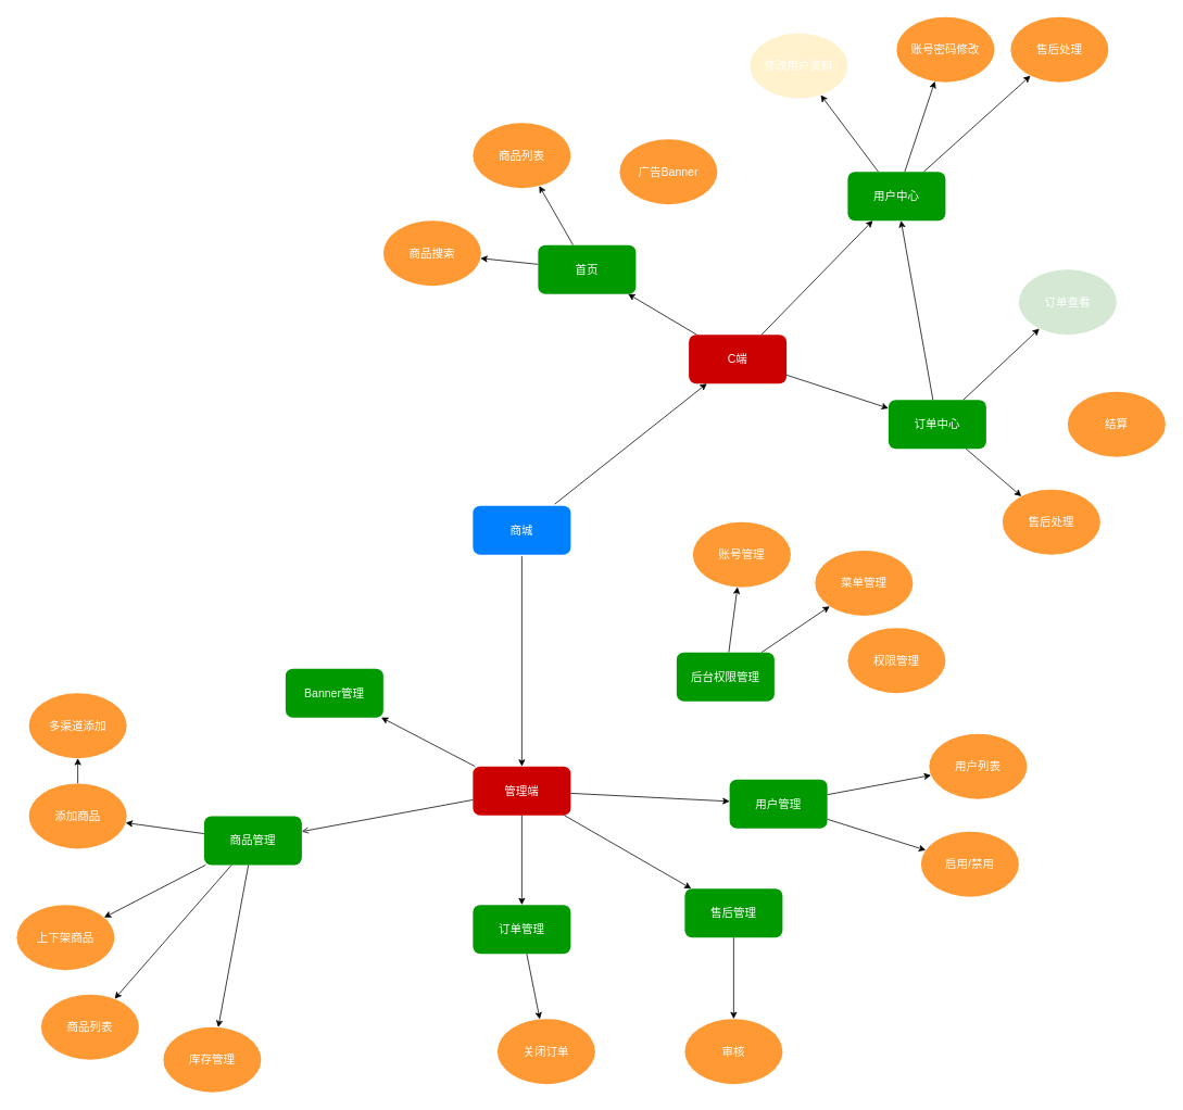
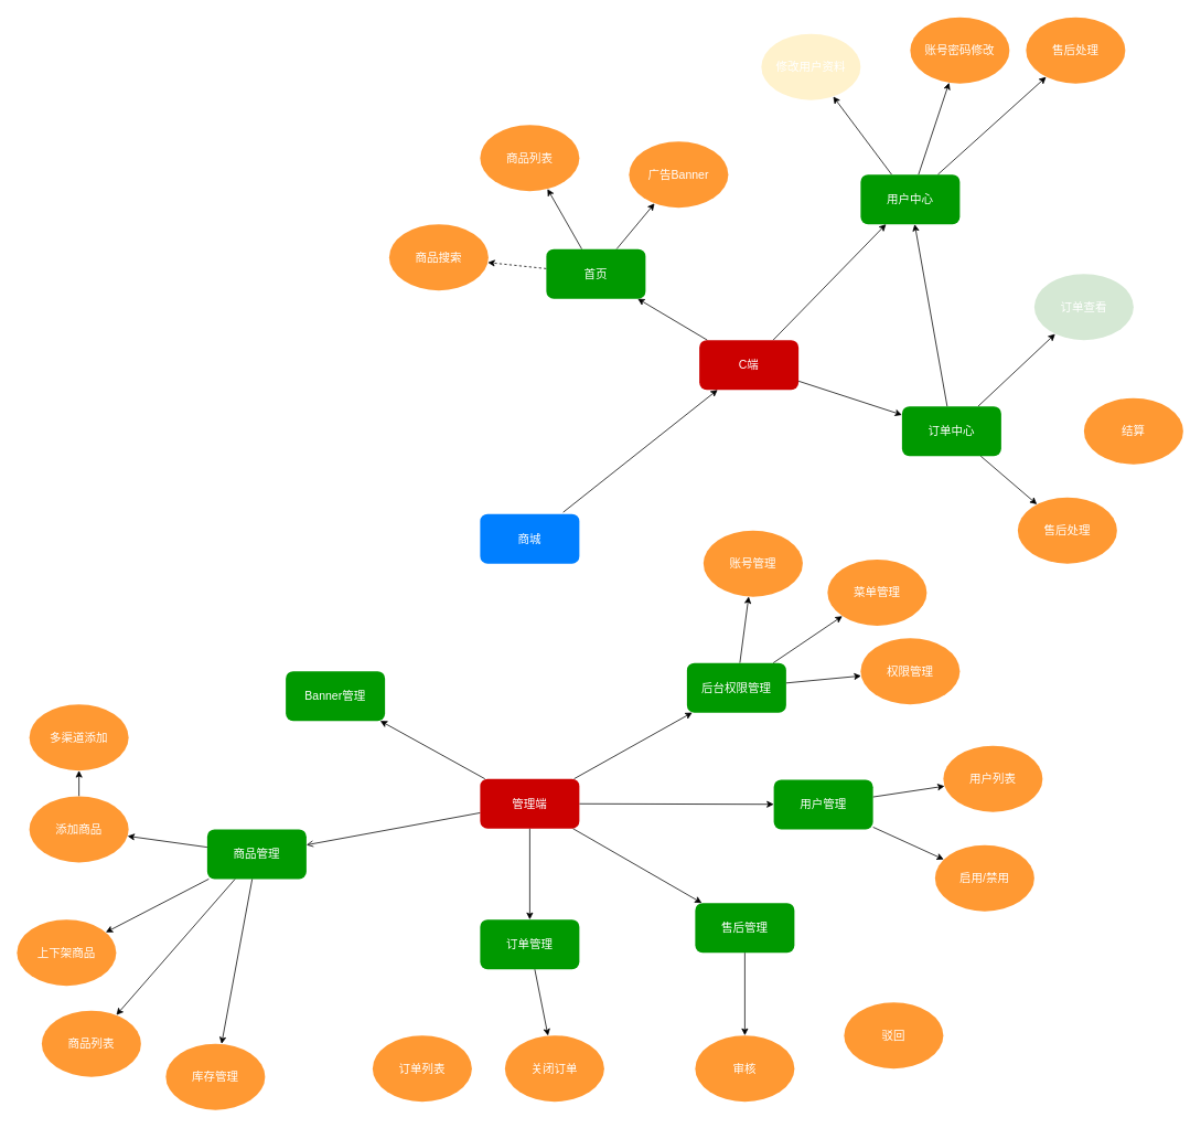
  <mxCell id="0" />
  <mxCell id="1" parent="0" />
  <mxCell id="2" value="" style="edgeStyle=none;rounded=0;orthogonalLoop=1;jettySize=auto;html=1;fontSize=14;fontColor=#FFFFFF;" parent="1" source="4" target="8" edge="1"><mxGeometry relative="1" as="geometry" /></mxCell>
- <mxCell id="3" value="" style="edgeStyle=none;rounded=0;orthogonalLoop=1;jettySize=auto;html=1;fontSize=14;fontColor=#FFFFFF;" parent="1" source="4" target="15" edge="1"><mxGeometry relative="1" as="geometry" /></mxCell>
  <mxCell id="4" value="商城" style="rounded=1;whiteSpace=wrap;html=1;strokeColor=none;strokeWidth=3;perimeterSpacing=2;fontSize=14;fontColor=#FFFFFF;fillColor=#007FFF;" parent="1" vertex="1"><mxGeometry x="580" y="620" width="120" height="60" as="geometry" /></mxCell>
  <mxCell id="5" value="" style="edgeStyle=none;rounded=0;orthogonalLoop=1;jettySize=auto;html=1;fontSize=14;fontColor=#FFFFFF;" parent="1" source="8" target="25" edge="1"><mxGeometry relative="1" as="geometry" /></mxCell>
  <mxCell id="6" value="" style="edgeStyle=none;rounded=0;orthogonalLoop=1;jettySize=auto;html=1;fontSize=14;fontColor=#FFFFFF;" parent="1" source="8" target="29" edge="1"><mxGeometry relative="1" as="geometry" /></mxCell>
  <mxCell id="7" value="" style="edgeStyle=none;rounded=0;orthogonalLoop=1;jettySize=auto;html=1;fontSize=14;fontColor=#FFFFFF;" parent="1" source="8" target="33" edge="1"><mxGeometry relative="1" as="geometry" /></mxCell>
  <mxCell id="8" value="C端" style="whiteSpace=wrap;html=1;rounded=1;fontSize=14;fontColor=#FFFFFF;strokeColor=none;strokeWidth=3;fillColor=#CC0000;" parent="1" vertex="1"><mxGeometry x="845" y="410" width="120" height="60" as="geometry" /></mxCell>
  <mxCell id="9" value="" style="edgeStyle=none;rounded=0;orthogonalLoop=1;jettySize=auto;html=1;fontSize=14;fontColor=#FFFFFF;endArrow=open;" parent="1" source="15" target="41" edge="1"><mxGeometry relative="1" as="geometry" /></mxCell>
  <mxCell id="10" value="" style="edgeStyle=none;rounded=0;orthogonalLoop=1;jettySize=auto;html=1;fontSize=14;fontColor=#FFFFFF;" parent="1" source="15" target="43" edge="1"><mxGeometry relative="1" as="geometry" /></mxCell>
  <mxCell id="11" value="" style="edgeStyle=none;rounded=0;orthogonalLoop=1;jettySize=auto;html=1;fontSize=14;fontColor=#FFFFFF;" parent="1" source="15" target="46" edge="1"><mxGeometry relative="1" as="geometry" /></mxCell>
  <mxCell id="12" value="" style="edgeStyle=none;rounded=0;orthogonalLoop=1;jettySize=auto;html=1;fontSize=14;fontColor=#FFFFFF;" parent="1" source="15" target="48" edge="1"><mxGeometry relative="1" as="geometry" /></mxCell>
  <mxCell id="13" value="" style="edgeStyle=none;rounded=0;orthogonalLoop=1;jettySize=auto;html=1;" edge="1" parent="1" source="15" target="54"><mxGeometry relative="1" as="geometry" /></mxCell>
+ <mxCell id="14" value="" style="edgeStyle=none;rounded=0;orthogonalLoop=1;jettySize=auto;html=1;" edge="1" parent="1" source="15" target="65"><mxGeometry relative="1" as="geometry" /></mxCell>
  <mxCell id="15" value="管理端" style="whiteSpace=wrap;html=1;rounded=1;fontSize=14;fontColor=#FFFFFF;strokeColor=none;strokeWidth=3;fillColor=#CC0000;" parent="1" vertex="1"><mxGeometry x="580" y="940" width="120" height="60" as="geometry" /></mxCell>
  <mxCell id="16" value="广告Banner" style="ellipse;whiteSpace=wrap;html=1;rounded=1;fontSize=14;fontColor=#FFFFFF;strokeColor=none;strokeWidth=3;fillColor=#FF9933;" parent="1" vertex="1"><mxGeometry x="760" y="170" width="120" height="80" as="geometry" /></mxCell>
  <mxCell id="17" value="商品列表" style="ellipse;whiteSpace=wrap;html=1;rounded=1;fontSize=14;fontColor=#FFFFFF;strokeColor=none;strokeWidth=3;fillColor=#FF9933;" parent="1" vertex="1"><mxGeometry x="580" y="150" width="120" height="80" as="geometry" /></mxCell>
  <mxCell id="18" value="商品搜索" style="ellipse;whiteSpace=wrap;html=1;rounded=1;fontSize=14;fontColor=#FFFFFF;strokeColor=none;strokeWidth=3;fillColor=#FF9933;" parent="1" vertex="1"><mxGeometry x="470" y="270" width="120" height="80" as="geometry" /></mxCell>
  <mxCell id="19" value="修改用户资料" style="ellipse;whiteSpace=wrap;html=1;rounded=1;fontSize=14;fontColor=#FFFFFF;strokeColor=none;strokeWidth=3;fillColor=#fff2cc;" parent="1" vertex="1"><mxGeometry x="920" y="40" width="120" height="80" as="geometry" /></mxCell>
  <mxCell id="20" value="账号密码修改" style="ellipse;whiteSpace=wrap;html=1;rounded=1;fontSize=14;fontColor=#FFFFFF;strokeColor=none;strokeWidth=3;fillColor=#FF9933;" parent="1" vertex="1"><mxGeometry x="1100" y="20" width="120" height="80" as="geometry" /></mxCell>
  <mxCell id="21" value="订单查看" style="ellipse;whiteSpace=wrap;html=1;rounded=1;fontSize=14;fontColor=#FFFFFF;strokeColor=none;strokeWidth=3;fillColor=#d5e8d4;" parent="1" vertex="1"><mxGeometry x="1250" y="330" width="120" height="80" as="geometry" /></mxCell>
  <mxCell id="22" value="" style="edgeStyle=none;rounded=0;orthogonalLoop=1;jettySize=auto;html=1;fontSize=14;fontColor=#FFFFFF;" parent="1" source="25" target="19" edge="1"><mxGeometry relative="1" as="geometry" /></mxCell>
  <mxCell id="23" value="" style="edgeStyle=none;rounded=0;orthogonalLoop=1;jettySize=auto;html=1;fontSize=14;fontColor=#FFFFFF;" parent="1" source="25" target="20" edge="1"><mxGeometry relative="1" as="geometry" /></mxCell>
  <mxCell id="24" value="" style="edgeStyle=none;rounded=0;orthogonalLoop=1;jettySize=auto;html=1;fontSize=14;fontColor=#FFFFFF;" parent="1" source="25" target="36" edge="1"><mxGeometry relative="1" as="geometry" /></mxCell>
  <mxCell id="25" value="用户中心" style="whiteSpace=wrap;html=1;rounded=1;fontSize=14;fontColor=#FFFFFF;strokeColor=none;strokeWidth=3;fillColor=#009900;" parent="1" vertex="1"><mxGeometry x="1040" y="210" width="120" height="60" as="geometry" /></mxCell>
  <mxCell id="26" value="" style="edgeStyle=none;rounded=0;orthogonalLoop=1;jettySize=auto;html=1;fontSize=14;fontColor=#FFFFFF;" parent="1" source="29" target="17" edge="1"><mxGeometry relative="1" as="geometry" /></mxCell>
- <mxCell id="27" value="" style="edgeStyle=none;rounded=0;orthogonalLoop=1;jettySize=auto;html=1;fontSize=14;fontColor=#FFFFFF;" parent="1" source="29" target="18" edge="1"><mxGeometry relative="1" as="geometry" /></mxCell>
+ <mxCell id="27" value="" style="edgeStyle=none;rounded=0;orthogonalLoop=1;jettySize=auto;html=1;fontSize=14;fontColor=#FFFFFF;dashed=1;" parent="1" source="29" target="18" edge="1"><mxGeometry relative="1" as="geometry" /></mxCell>
+ <mxCell id="28" value="" style="edgeStyle=none;rounded=0;orthogonalLoop=1;jettySize=auto;html=1;fontSize=14;fontColor=#FFFFFF;" parent="1" source="29" target="16" edge="1"><mxGeometry relative="1" as="geometry" /></mxCell>
  <mxCell id="29" value="首页" style="whiteSpace=wrap;html=1;rounded=1;fontSize=14;fontColor=#FFFFFF;strokeColor=none;strokeWidth=3;fillColor=#009900;" parent="1" vertex="1"><mxGeometry x="660" y="300" width="120" height="60" as="geometry" /></mxCell>
  <mxCell id="30" value="" style="edgeStyle=none;rounded=0;orthogonalLoop=1;jettySize=auto;html=1;fontSize=14;fontColor=#FFFFFF;" parent="1" source="33" target="21" edge="1"><mxGeometry relative="1" as="geometry" /></mxCell>
  <mxCell id="31" value="" style="edgeStyle=none;rounded=0;orthogonalLoop=1;jettySize=auto;html=1;fontSize=14;fontColor=#FFFFFF;" parent="1" source="33" target="25" edge="1"><mxGeometry relative="1" as="geometry" /></mxCell>
  <mxCell id="32" value="" style="edgeStyle=none;rounded=0;orthogonalLoop=1;jettySize=auto;html=1;fontSize=14;fontColor=#FFFFFF;" parent="1" source="33" target="35" edge="1"><mxGeometry relative="1" as="geometry" /></mxCell>
  <mxCell id="33" value="订单中心" style="whiteSpace=wrap;html=1;rounded=1;fontSize=14;fontColor=#FFFFFF;strokeColor=none;strokeWidth=3;fillColor=#009900;" parent="1" vertex="1"><mxGeometry x="1090" y="490" width="120" height="60" as="geometry" /></mxCell>
  <mxCell id="34" value="结算" style="ellipse;whiteSpace=wrap;html=1;rounded=1;fontSize=14;fontColor=#FFFFFF;strokeColor=none;strokeWidth=3;fillColor=#FF9933;" parent="1" vertex="1"><mxGeometry x="1310" y="480" width="120" height="80" as="geometry" /></mxCell>
  <mxCell id="35" value="售后处理" style="ellipse;whiteSpace=wrap;html=1;rounded=1;fontSize=14;fontColor=#FFFFFF;strokeColor=none;strokeWidth=3;fillColor=#FF9933;" parent="1" vertex="1"><mxGeometry x="1230" y="600" width="120" height="80" as="geometry" /></mxCell>
  <mxCell id="36" value="售后处理" style="ellipse;whiteSpace=wrap;html=1;rounded=1;fontSize=14;fontColor=#FFFFFF;strokeColor=none;strokeWidth=3;fillColor=#FF9933;" parent="1" vertex="1"><mxGeometry x="1240" y="20" width="120" height="80" as="geometry" /></mxCell>
  <mxCell id="37" value="" style="rounded=0;orthogonalLoop=1;jettySize=auto;html=1;" edge="1" parent="1" source="41" target="50"><mxGeometry relative="1" as="geometry" /></mxCell>
  <mxCell id="38" value="" style="rounded=0;orthogonalLoop=1;jettySize=auto;html=1;" edge="1" parent="1" source="41" target="52"><mxGeometry relative="1" as="geometry" /></mxCell>
  <mxCell id="39" value="" style="edgeStyle=none;rounded=0;orthogonalLoop=1;jettySize=auto;html=1;" edge="1" parent="1" source="41" target="53"><mxGeometry relative="1" as="geometry" /></mxCell>
  <mxCell id="40" value="" style="edgeStyle=none;rounded=0;orthogonalLoop=1;jettySize=auto;html=1;" edge="1" parent="1" source="41" target="56"><mxGeometry relative="1" as="geometry" /></mxCell>
  <mxCell id="41" value="商品管理" style="whiteSpace=wrap;html=1;rounded=1;fontSize=14;fontColor=#FFFFFF;strokeColor=none;strokeWidth=3;fillColor=#009900;" parent="1" vertex="1"><mxGeometry x="250" y="1001" width="120" height="60" as="geometry" /></mxCell>
  <mxCell id="42" value="" style="edgeStyle=none;rounded=0;orthogonalLoop=1;jettySize=auto;html=1;" edge="1" parent="1" source="43" target="58"><mxGeometry relative="1" as="geometry" /></mxCell>
  <mxCell id="43" value="售后管理" style="whiteSpace=wrap;html=1;rounded=1;fontSize=14;fontColor=#FFFFFF;strokeColor=none;strokeWidth=3;fillColor=#009900;" parent="1" vertex="1"><mxGeometry x="840" y="1090" width="120" height="60" as="geometry" /></mxCell>
  <mxCell id="44" value="" style="edgeStyle=none;rounded=0;orthogonalLoop=1;jettySize=auto;html=1;" edge="1" parent="1" source="46" target="60"><mxGeometry relative="1" as="geometry" /></mxCell>
  <mxCell id="45" value="" style="edgeStyle=none;rounded=0;orthogonalLoop=1;jettySize=auto;html=1;" edge="1" parent="1" source="46" target="61"><mxGeometry relative="1" as="geometry" /></mxCell>
- <mxCell id="46" value="用户管理" style="whiteSpace=wrap;html=1;rounded=1;fontSize=14;fontColor=#FFFFFF;strokeColor=none;strokeWidth=3;fillColor=#009900;" parent="1" vertex="1"><mxGeometry x="895" y="956" width="120" height="60" as="geometry" /></mxCell>
+ <mxCell id="46" value="用户管理" style="whiteSpace=wrap;html=1;rounded=1;fontSize=14;fontColor=#FFFFFF;strokeColor=none;strokeWidth=3;fillColor=#009900;" parent="1" vertex="1"><mxGeometry x="935" y="941" width="120" height="60" as="geometry" /></mxCell>
  <mxCell id="47" value="" style="edgeStyle=none;rounded=0;orthogonalLoop=1;jettySize=auto;html=1;" edge="1" parent="1" source="48" target="57"><mxGeometry relative="1" as="geometry" /></mxCell>
  <mxCell id="48" value="订单管理" style="whiteSpace=wrap;html=1;rounded=1;fontSize=14;fontColor=#FFFFFF;strokeColor=none;strokeWidth=3;fillColor=#009900;" parent="1" vertex="1"><mxGeometry x="580" y="1110" width="120" height="60" as="geometry" /></mxCell>
  <mxCell id="49" value="" style="rounded=0;orthogonalLoop=1;jettySize=auto;html=1;" edge="1" parent="1" source="50" target="51"><mxGeometry relative="1" as="geometry" /></mxCell>
  <mxCell id="50" value="添加商品" style="ellipse;whiteSpace=wrap;html=1;rounded=1;fontSize=14;fontColor=#FFFFFF;strokeColor=none;strokeWidth=3;fillColor=#FF9933;" vertex="1" parent="1"><mxGeometry x="35" y="961" width="120" height="80" as="geometry" /></mxCell>
  <mxCell id="51" value="多渠道添加" style="ellipse;whiteSpace=wrap;html=1;rounded=1;fontSize=14;fontColor=#FFFFFF;strokeColor=none;strokeWidth=3;fillColor=#FF9933;" vertex="1" parent="1"><mxGeometry x="35" y="850" width="120" height="80" as="geometry" /></mxCell>
  <mxCell id="52" value="上下架商品" style="ellipse;whiteSpace=wrap;html=1;rounded=1;fontSize=14;fontColor=#FFFFFF;strokeColor=none;strokeWidth=3;fillColor=#FF9933;" vertex="1" parent="1"><mxGeometry x="20" y="1110" width="120" height="80" as="geometry" /></mxCell>
  <mxCell id="53" value="商品列表" style="ellipse;whiteSpace=wrap;html=1;rounded=1;fontSize=14;fontColor=#FFFFFF;strokeColor=none;strokeWidth=3;fillColor=#FF9933;" vertex="1" parent="1"><mxGeometry x="50" y="1220" width="120" height="80" as="geometry" /></mxCell>
- <mxCell id="54" value="Banner管理" style="whiteSpace=wrap;html=1;rounded=1;fontSize=14;fontColor=#FFFFFF;strokeColor=none;strokeWidth=3;fillColor=#009900;" vertex="1" parent="1"><mxGeometry x="350" y="820" width="120" height="60" as="geometry" /></mxCell>
+ <mxCell id="54" value="Banner管理" style="whiteSpace=wrap;html=1;rounded=1;fontSize=14;fontColor=#FFFFFF;strokeColor=none;strokeWidth=3;fillColor=#009900;" vertex="1" parent="1"><mxGeometry x="345" y="810" width="120" height="60" as="geometry" /></mxCell>
+ <mxCell id="55" value="订单列表" style="ellipse;whiteSpace=wrap;html=1;rounded=1;fontSize=14;fontColor=#FFFFFF;strokeColor=none;strokeWidth=3;fillColor=#FF9933;" vertex="1" parent="1"><mxGeometry x="450" y="1250" width="120" height="80" as="geometry" /></mxCell>
  <mxCell id="56" value="库存管理" style="ellipse;whiteSpace=wrap;html=1;rounded=1;fontSize=14;fontColor=#FFFFFF;strokeColor=none;strokeWidth=3;fillColor=#FF9933;" vertex="1" parent="1"><mxGeometry x="200" y="1260" width="120" height="80" as="geometry" /></mxCell>
  <mxCell id="57" value="关闭订单" style="ellipse;whiteSpace=wrap;html=1;rounded=1;fontSize=14;fontColor=#FFFFFF;strokeColor=none;strokeWidth=3;fillColor=#FF9933;" vertex="1" parent="1"><mxGeometry x="610" y="1250" width="120" height="80" as="geometry" /></mxCell>
  <mxCell id="58" value="审核" style="ellipse;whiteSpace=wrap;html=1;rounded=1;fontSize=14;fontColor=#FFFFFF;strokeColor=none;strokeWidth=3;fillColor=#FF9933;" vertex="1" parent="1"><mxGeometry x="840" y="1250" width="120" height="80" as="geometry" /></mxCell>
+ <mxCell id="59" value="驳回" style="ellipse;whiteSpace=wrap;html=1;rounded=1;fontSize=14;fontColor=#FFFFFF;strokeColor=none;strokeWidth=3;fillColor=#FF9933;" vertex="1" parent="1"><mxGeometry x="1020" y="1210" width="120" height="80" as="geometry" /></mxCell>
  <mxCell id="60" value="用户列表" style="ellipse;whiteSpace=wrap;html=1;rounded=1;fontSize=14;fontColor=#FFFFFF;strokeColor=none;strokeWidth=3;fillColor=#FF9933;" vertex="1" parent="1"><mxGeometry x="1140" y="900" width="120" height="80" as="geometry" /></mxCell>
  <mxCell id="61" value="启用/禁用" style="ellipse;whiteSpace=wrap;html=1;rounded=1;fontSize=14;fontColor=#FFFFFF;strokeColor=none;strokeWidth=3;fillColor=#FF9933;" vertex="1" parent="1"><mxGeometry x="1130" y="1020" width="120" height="80" as="geometry" /></mxCell>
  <mxCell id="62" value="" style="edgeStyle=none;rounded=0;orthogonalLoop=1;jettySize=auto;html=1;" edge="1" parent="1" source="65" target="66"><mxGeometry relative="1" as="geometry" /></mxCell>
  <mxCell id="63" value="" style="edgeStyle=none;rounded=0;orthogonalLoop=1;jettySize=auto;html=1;" edge="1" parent="1" source="65" target="67"><mxGeometry relative="1" as="geometry" /></mxCell>
+ <mxCell id="64" value="" style="edgeStyle=none;rounded=0;orthogonalLoop=1;jettySize=auto;html=1;" edge="1" parent="1" source="65" target="68"><mxGeometry relative="1" as="geometry" /></mxCell>
  <mxCell id="65" value="后台权限管理" style="whiteSpace=wrap;html=1;rounded=1;fontSize=14;fontColor=#FFFFFF;strokeColor=none;strokeWidth=3;fillColor=#009900;" vertex="1" parent="1"><mxGeometry x="830" y="800" width="120" height="60" as="geometry" /></mxCell>
  <mxCell id="66" value="账号管理" style="ellipse;whiteSpace=wrap;html=1;rounded=1;fontSize=14;fontColor=#FFFFFF;strokeColor=none;strokeWidth=3;fillColor=#FF9933;" vertex="1" parent="1"><mxGeometry x="850" y="640" width="120" height="80" as="geometry" /></mxCell>
  <mxCell id="67" value="菜单管理" style="ellipse;whiteSpace=wrap;html=1;rounded=1;fontSize=14;fontColor=#FFFFFF;strokeColor=none;strokeWidth=3;fillColor=#FF9933;" vertex="1" parent="1"><mxGeometry x="1000" y="675" width="120" height="80" as="geometry" /></mxCell>
  <mxCell id="68" value="权限管理" style="ellipse;whiteSpace=wrap;html=1;rounded=1;fontSize=14;fontColor=#FFFFFF;strokeColor=none;strokeWidth=3;fillColor=#FF9933;" vertex="1" parent="1"><mxGeometry x="1040" y="770" width="120" height="80" as="geometry" /></mxCell>
